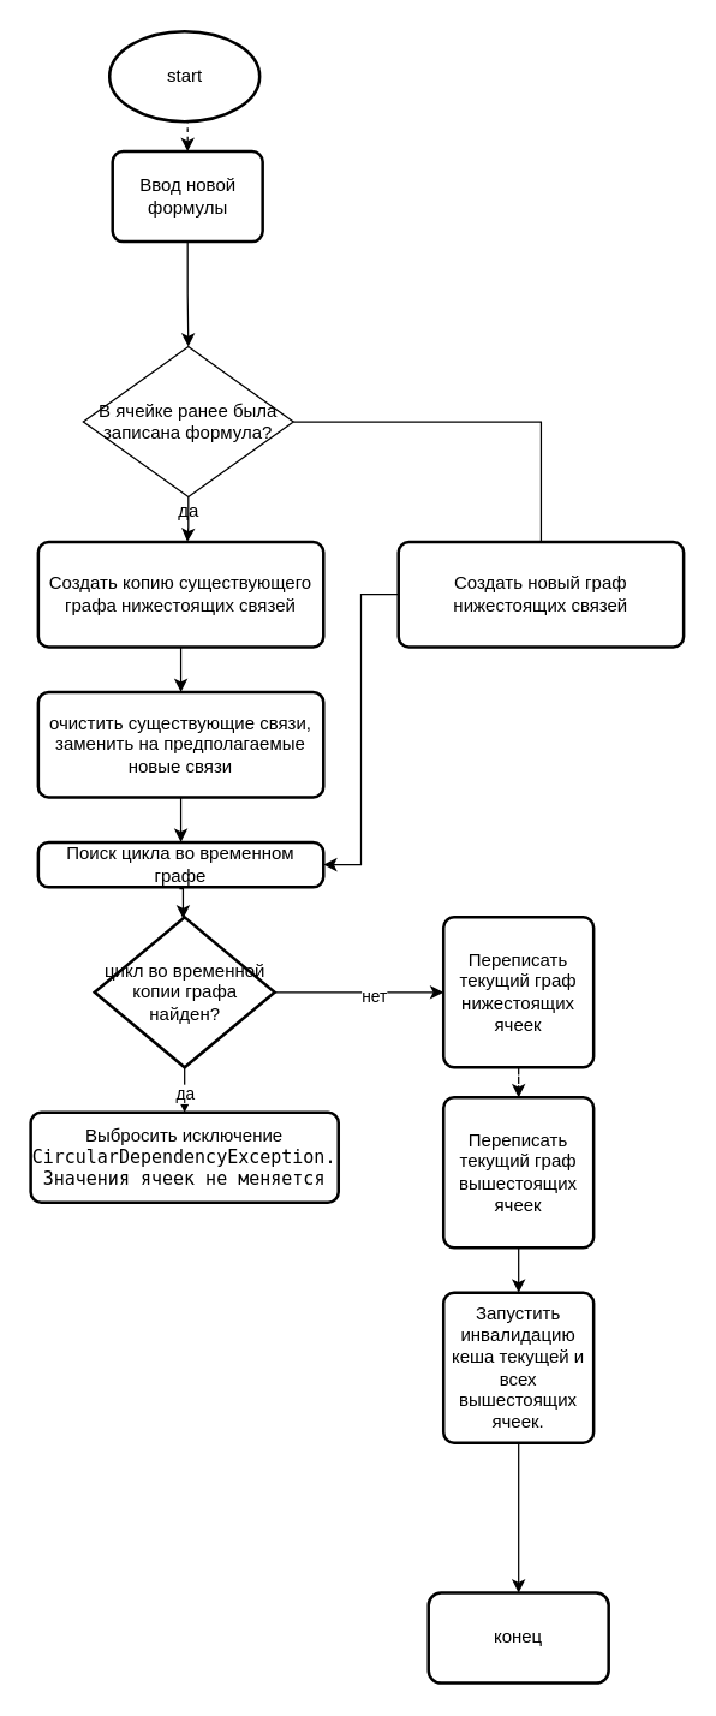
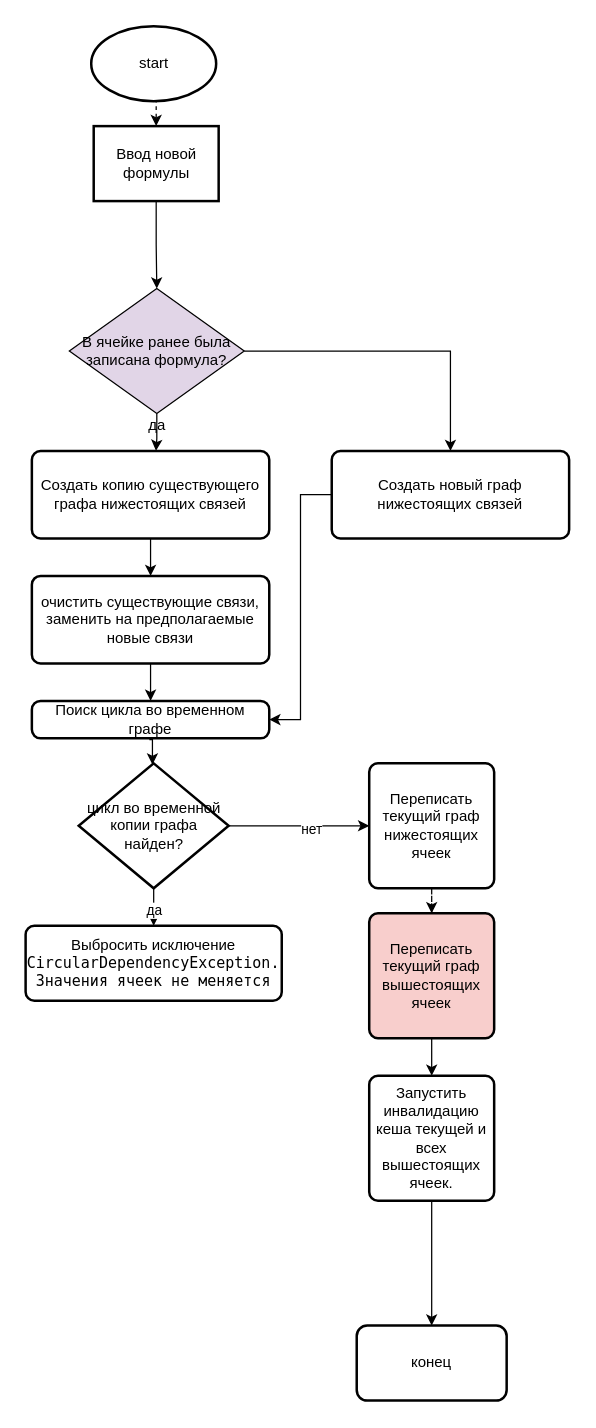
  <mxCell id="0" />
  <mxCell id="1" parent="0" />
  <mxCell id="2" style="edgeStyle=orthogonalEdgeStyle;rounded=0;orthogonalLoop=1;jettySize=auto;html=1;exitX=0.5;exitY=1;exitDx=0;exitDy=0;exitPerimeter=0;entryX=0.5;entryY=0;entryDx=0;entryDy=0;dashed=1;" edge="1" parent="1" source="3" target="5"><mxGeometry relative="1" as="geometry" /></mxCell>
  <mxCell id="3" value="start" style="strokeWidth=2;html=1;shape=mxgraph.flowchart.start_1;whiteSpace=wrap;" vertex="1" parent="1"><mxGeometry x="72.5" y="20" width="100" height="60" as="geometry" /></mxCell>
  <mxCell id="4" style="edgeStyle=orthogonalEdgeStyle;rounded=0;orthogonalLoop=1;jettySize=auto;html=1;entryX=0.5;entryY=0;entryDx=0;entryDy=0;" edge="1" parent="1" source="5" target="8"><mxGeometry relative="1" as="geometry" /></mxCell>
- <mxCell id="5" value="Ввод новой формулы " style="rounded=1;whiteSpace=wrap;html=1;absoluteArcSize=1;arcSize=14;strokeWidth=2;" vertex="1" parent="1"><mxGeometry x="74.5" y="100" width="100" height="60" as="geometry" /></mxCell>
+ <mxCell id="5" value="Ввод новой формулы " style="whiteSpace=wrap;html=1;absoluteArcSize=1;arcSize=14;strokeWidth=2;rounded=0;" vertex="1" parent="1"><mxGeometry x="74.5" y="100" width="100" height="60" as="geometry" /></mxCell>
  <mxCell id="6" style="edgeStyle=orthogonalEdgeStyle;rounded=0;orthogonalLoop=1;jettySize=auto;html=1;entryX=0.523;entryY=-0.002;entryDx=0;entryDy=0;entryPerimeter=0;" edge="1" parent="1" source="8" target="10"><mxGeometry relative="1" as="geometry" /></mxCell>
- <mxCell id="7" style="edgeStyle=orthogonalEdgeStyle;rounded=0;orthogonalLoop=1;jettySize=auto;html=1;endArrow=none;" edge="1" parent="1" source="8" target="30"><mxGeometry relative="1" as="geometry" /></mxCell>
- <mxCell id="8" value="В ячейке ранее была записана формула?" style="rhombus;whiteSpace=wrap;html=1;" vertex="1" parent="1"><mxGeometry x="55" y="230" width="140" height="100" as="geometry" /></mxCell>
+ <mxCell id="7" style="edgeStyle=orthogonalEdgeStyle;rounded=0;orthogonalLoop=1;jettySize=auto;html=1;" edge="1" parent="1" source="8" target="30"><mxGeometry relative="1" as="geometry" /></mxCell>
+ <mxCell id="8" value="В ячейке ранее была записана формула?" style="rhombus;whiteSpace=wrap;html=1;fillColor=#e1d5e7;" vertex="1" parent="1"><mxGeometry x="55" y="230" width="140" height="100" as="geometry" /></mxCell>
  <mxCell id="9" style="edgeStyle=orthogonalEdgeStyle;rounded=0;orthogonalLoop=1;jettySize=auto;html=1;entryX=0.5;entryY=0;entryDx=0;entryDy=0;" edge="1" parent="1" source="10" target="12"><mxGeometry relative="1" as="geometry" /></mxCell>
  <mxCell id="10" value="Создать копию существующего графа нижестоящих связей" style="rounded=1;whiteSpace=wrap;html=1;absoluteArcSize=1;arcSize=14;strokeWidth=2;" vertex="1" parent="1"><mxGeometry x="25" y="360" width="190" height="70" as="geometry" /></mxCell>
  <mxCell id="11" style="edgeStyle=orthogonalEdgeStyle;rounded=0;orthogonalLoop=1;jettySize=auto;html=1;entryX=0.5;entryY=0;entryDx=0;entryDy=0;" edge="1" parent="1" source="12" target="14"><mxGeometry relative="1" as="geometry" /></mxCell>
  <mxCell id="12" value="очистить существующие связи, заменить на предполагаемые новые связи" style="rounded=1;whiteSpace=wrap;html=1;absoluteArcSize=1;arcSize=14;strokeWidth=2;" vertex="1" parent="1"><mxGeometry x="25" y="460" width="190" height="70" as="geometry" /></mxCell>
  <mxCell id="13" style="edgeStyle=orthogonalEdgeStyle;rounded=0;orthogonalLoop=1;jettySize=auto;html=1;entryX=0.5;entryY=0;entryDx=0;entryDy=0;entryPerimeter=0;" edge="1" parent="1"><mxGeometry relative="1" as="geometry"><mxPoint x="119.029" y="591" as="sourcePoint" /><mxPoint x="121.5" y="611" as="targetPoint" /></mxGeometry></mxCell>
  <mxCell id="14" value="Поиск цикла во временном графе" style="rounded=1;whiteSpace=wrap;html=1;absoluteArcSize=1;arcSize=14;strokeWidth=2;" vertex="1" parent="1"><mxGeometry x="25" y="560" width="190" height="30" as="geometry" /></mxCell>
  <mxCell id="15" style="edgeStyle=orthogonalEdgeStyle;rounded=0;orthogonalLoop=1;jettySize=auto;html=1;exitX=0.5;exitY=1;exitDx=0;exitDy=0;exitPerimeter=0;entryX=0.5;entryY=0;entryDx=0;entryDy=0;" edge="1" parent="1" source="19" target="20"><mxGeometry relative="1" as="geometry" /></mxCell>
  <mxCell id="16" value="да" style="edgeLabel;html=1;align=center;verticalAlign=middle;resizable=0;points=[];" vertex="1" connectable="0" parent="15"><mxGeometry x="0.155" relative="1" as="geometry"><mxPoint as="offset" /></mxGeometry></mxCell>
  <mxCell id="17" style="edgeStyle=orthogonalEdgeStyle;rounded=0;orthogonalLoop=1;jettySize=auto;html=1;entryX=0;entryY=0.5;entryDx=0;entryDy=0;" edge="1" parent="1" source="19" target="22"><mxGeometry relative="1" as="geometry" /></mxCell>
  <mxCell id="18" value="нет" style="edgeLabel;html=1;align=center;verticalAlign=middle;resizable=0;points=[];" vertex="1" connectable="0" parent="17"><mxGeometry x="0.182" y="-2" relative="1" as="geometry"><mxPoint as="offset" /></mxGeometry></mxCell>
  <mxCell id="19" value="цикл во временной копии графа найден?" style="strokeWidth=2;html=1;shape=mxgraph.flowchart.decision;whiteSpace=wrap;" vertex="1" parent="1"><mxGeometry x="62.5" y="610" width="120" height="100" as="geometry" /></mxCell>
  <mxCell id="20" value="Выбросить исключение &lt;code class=&quot;code-inline code-inline_theme_light&quot;&gt;CircularDependencyException. Значения ячеек не меняется&lt;br&gt;&lt;/code&gt;" style="rounded=1;whiteSpace=wrap;html=1;absoluteArcSize=1;arcSize=14;strokeWidth=2;" vertex="1" parent="1"><mxGeometry x="20" y="740" width="205" height="60" as="geometry" /></mxCell>
  <mxCell id="21" style="edgeStyle=orthogonalEdgeStyle;rounded=0;orthogonalLoop=1;jettySize=auto;html=1;entryX=0.5;entryY=0;entryDx=0;entryDy=0;dashed=1;" edge="1" parent="1" source="22" target="26"><mxGeometry relative="1" as="geometry" /></mxCell>
  <mxCell id="22" value="Переписать текущий граф нижестоящих ячеек" style="rounded=1;whiteSpace=wrap;html=1;absoluteArcSize=1;arcSize=14;strokeWidth=2;" vertex="1" parent="1"><mxGeometry x="295" y="610" width="100" height="100" as="geometry" /></mxCell>
  <mxCell id="23" value="" style="edgeStyle=orthogonalEdgeStyle;rounded=0;orthogonalLoop=1;jettySize=auto;html=1;" edge="1" parent="1" source="24" target="27"><mxGeometry relative="1" as="geometry" /></mxCell>
  <mxCell id="24" value="Запустить инвалидацию кеша текущей и всех вышестоящих ячеек." style="rounded=1;whiteSpace=wrap;html=1;absoluteArcSize=1;arcSize=14;strokeWidth=2;" vertex="1" parent="1"><mxGeometry x="295" y="860" width="100" height="100" as="geometry" /></mxCell>
  <mxCell id="25" style="edgeStyle=orthogonalEdgeStyle;rounded=0;orthogonalLoop=1;jettySize=auto;html=1;entryX=0.5;entryY=0;entryDx=0;entryDy=0;" edge="1" parent="1" source="26" target="24"><mxGeometry relative="1" as="geometry" /></mxCell>
- <mxCell id="26" value="Переписать текущий граф вышестоящих ячеек" style="rounded=1;whiteSpace=wrap;html=1;absoluteArcSize=1;arcSize=14;strokeWidth=2;" vertex="1" parent="1"><mxGeometry x="295" y="730" width="100" height="100" as="geometry" /></mxCell>
+ <mxCell id="26" value="Переписать текущий граф вышестоящих ячеек" style="rounded=1;whiteSpace=wrap;html=1;absoluteArcSize=1;arcSize=14;strokeWidth=2;fillColor=#f8cecc;" vertex="1" parent="1"><mxGeometry x="295" y="730" width="100" height="100" as="geometry" /></mxCell>
  <mxCell id="27" value="конец" style="whiteSpace=wrap;html=1;arcSize=14;strokeWidth=2;rounded=1;" vertex="1" parent="1"><mxGeometry x="285" y="1060" width="120" height="60" as="geometry" /></mxCell>
  <mxCell id="28" value="да" style="text;html=1;align=center;verticalAlign=middle;resizable=0;points=[];autosize=1;strokeColor=none;fillColor=none;" vertex="1" parent="1"><mxGeometry x="105" y="325" width="40" height="30" as="geometry" /></mxCell>
  <mxCell id="29" style="edgeStyle=orthogonalEdgeStyle;rounded=0;orthogonalLoop=1;jettySize=auto;html=1;entryX=1;entryY=0.5;entryDx=0;entryDy=0;" edge="1" parent="1" source="30" target="14"><mxGeometry relative="1" as="geometry" /></mxCell>
  <mxCell id="30" value="Создать новый граф нижестоящих связей" style="rounded=1;whiteSpace=wrap;html=1;absoluteArcSize=1;arcSize=14;strokeWidth=2;" vertex="1" parent="1"><mxGeometry x="265" y="360" width="190" height="70" as="geometry" /></mxCell>
